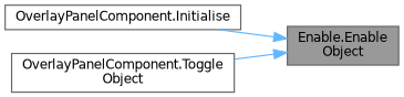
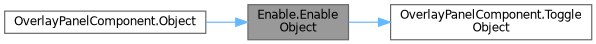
  digraph {
    rankdir=RL
    node [color=grey40 fillcolor=white fontname=Helvetica fontsize=10 shape=box style=filled]
    edge [color=steelblue1 dir=back fontname=Helvetica fontsize=10 labelfontname=Helvetica labelfontsize=10 style=solid]
    n1 [color=gray40 fillcolor=grey60 fontcolor=black height=0.2 label="Enable.Enable\lObject" width=0.4]
-   n2 [height=0.2 label="OverlayPanelComponent.Initialise" width=0.4]
+   n2 [height=0.2 label="OverlayPanelComponent.Object" width=0.4]
    n3 [height=0.2 label="OverlayPanelComponent.Toggle\lObject" width=0.4]
    n1 -> n2
-   n1 -> n3
+   n3 -> n1
  }
